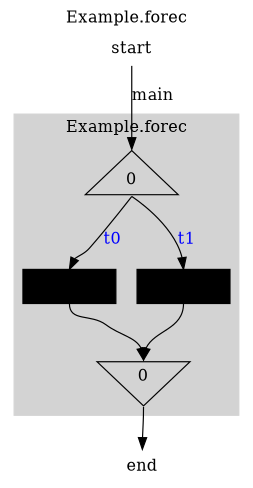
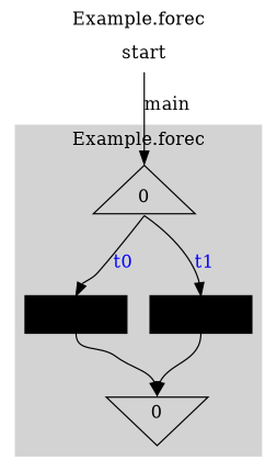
  digraph {
    label="Example.forec"
    labeljust=c
    labelloc=t
    ordering=out
    node [fixedsize=true shape=box]
    n1 [height=0.7 label=0 shape=triangle width=1.1]
    pause0_0 [fillcolor=black height=0.4 style=filled width=1.1]
    pause1_2 [fillcolor=black height=0.4 style=filled width=1.1]
    n4 [height=0.7 label=0 shape=invtriangle width=1.1]
    start [height=0.4 shape=plaintext width=1.1]
-   end [height=0.4 shape=plaintext width=1.1]
    subgraph sub_1 {
      n1
      pause0_0
      pause1_2
      n4
    }
    subgraph sub_2 {
      n1
      n4
      start
-     end
    }
    subgraph cluster_3 {
      color=lightgrey
      style=filled
      n1
      pause0_0
      pause1_2
      n4
    }
    n1 -> pause0_0 [style=invis]
    n1 -> pause0_0 [fontcolor=blue headport=n label=t0 sametail=0 tailport=s]
    n1 -> pause1_2 [style=invis]
    n1 -> pause1_2 [fontcolor=blue headport=n label=t1 sametail=0 tailport=s]
    pause0_0 -> n4 [style=invis]
    pause0_0 -> n4 [headport=n tailport=s]
    pause1_2 -> n4 [style=invis]
    pause1_2 -> n4 [headport=n tailport=s]
-   n4 -> end [style=invis]
-   n4 -> end [headport=n tailport=s]
    start -> n1 [style=invis]
    start -> n1 [headport=n label=main tailport=s weight=2]
  }
